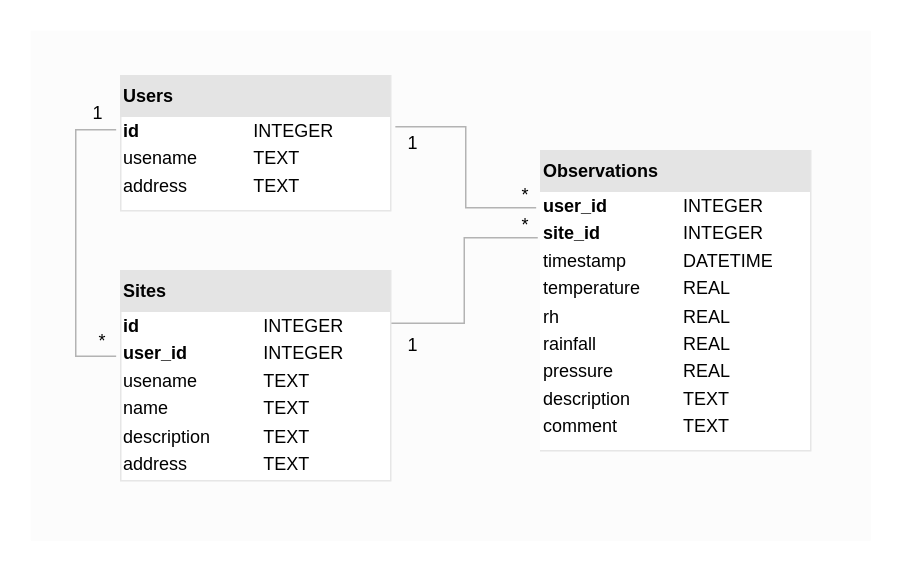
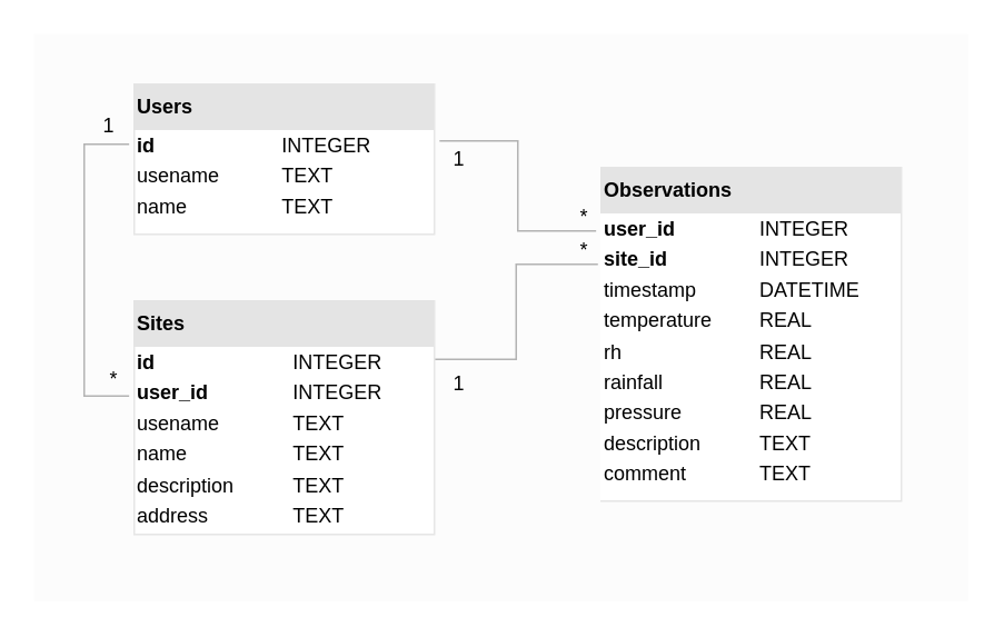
  <mxCell id="0" />
  <mxCell id="1" parent="0" />
  <mxCell id="2" value="" style="rounded=0;whiteSpace=wrap;html=1;strokeColor=none;fillColor=#FCFCFC;fontColor=#333333;" vertex="1" parent="1"><mxGeometry x="20" y="20" width="560" height="340" as="geometry" /></mxCell>
  <mxCell id="3" style="edgeStyle=orthogonalEdgeStyle;rounded=0;orthogonalLoop=1;jettySize=auto;html=1;exitX=1.017;exitY=0.378;exitDx=0;exitDy=0;entryX=-0.017;entryY=0.19;entryDx=0;entryDy=0;entryPerimeter=0;exitPerimeter=0;endArrow=none;endFill=0;strokeColor=#B3B3B3;" edge="1" parent="1" source="4" target="8"><mxGeometry relative="1" as="geometry" /></mxCell>
- <mxCell id="4" value="&lt;div style=&quot;box-sizing: border-box ; width: 100% ; background: rgb(228 , 228 , 228) none repeat scroll 0% 0% ; padding: 2px ; line-height: 200%&quot;&gt;&lt;b&gt;Users&lt;/b&gt;&lt;/div&gt;&lt;table style=&quot;width: 100% ; font-size: 1em&quot; cellspacing=&quot;0&quot; cellpadding=&quot;2&quot; align=&quot;right&quot;&gt;&lt;tbody&gt;&lt;tr&gt;&lt;td&gt;&lt;b&gt;id&lt;/b&gt;&lt;/td&gt;&lt;td&gt;INTEGER&lt;br&gt;&lt;/td&gt;&lt;/tr&gt;&lt;tr&gt;&lt;td&gt;usename&lt;br&gt;&lt;/td&gt;&lt;td&gt;TEXT&lt;br&gt;&lt;/td&gt;&lt;/tr&gt;&lt;tr&gt;&lt;td&gt;address&lt;/td&gt;&lt;td&gt;TEXT&lt;/td&gt;&lt;/tr&gt;&lt;tr&gt;&lt;td&gt;&lt;br&gt;&lt;/td&gt;&lt;td&gt;&lt;br&gt;&lt;/td&gt;&lt;/tr&gt;&lt;/tbody&gt;&lt;/table&gt;" style="verticalAlign=top;align=left;overflow=fill;html=1;strokeColor=#E6E6E6;spacingTop=-1;" vertex="1" parent="1"><mxGeometry x="80" y="50" width="180" height="90" as="geometry" /></mxCell>
+ <mxCell id="4" value="&lt;div style=&quot;box-sizing: border-box ; width: 100% ; background: rgb(228 , 228 , 228) none repeat scroll 0% 0% ; padding: 2px ; line-height: 200%&quot;&gt;&lt;b&gt;Users&lt;/b&gt;&lt;/div&gt;&lt;table style=&quot;width: 100% ; font-size: 1em&quot; cellspacing=&quot;0&quot; cellpadding=&quot;2&quot; align=&quot;right&quot;&gt;&lt;tbody&gt;&lt;tr&gt;&lt;td&gt;&lt;b&gt;id&lt;/b&gt;&lt;/td&gt;&lt;td&gt;INTEGER&lt;br&gt;&lt;/td&gt;&lt;/tr&gt;&lt;tr&gt;&lt;td&gt;usename&lt;br&gt;&lt;/td&gt;&lt;td&gt;TEXT&lt;br&gt;&lt;/td&gt;&lt;/tr&gt;&lt;tr&gt;&lt;td&gt;name&lt;/td&gt;&lt;td&gt;TEXT&lt;/td&gt;&lt;/tr&gt;&lt;tr&gt;&lt;td&gt;&lt;br&gt;&lt;/td&gt;&lt;td&gt;&lt;br&gt;&lt;/td&gt;&lt;/tr&gt;&lt;/tbody&gt;&lt;/table&gt;" style="verticalAlign=top;align=left;overflow=fill;html=1;strokeColor=#E6E6E6;spacingTop=-1;" vertex="1" parent="1"><mxGeometry x="80" y="50" width="180" height="90" as="geometry" /></mxCell>
  <mxCell id="5" style="edgeStyle=elbowEdgeStyle;rounded=0;orthogonalLoop=1;jettySize=auto;html=1;exitX=1;exitY=0.25;exitDx=0;exitDy=0;entryX=-0.011;entryY=0.29;entryDx=0;entryDy=0;entryPerimeter=0;endArrow=none;endFill=0;jumpStyle=none;jumpSize=6;strokeColor=#B3B3B3;" edge="1" parent="1" source="7" target="8"><mxGeometry relative="1" as="geometry"><mxPoint x="349" y="170" as="targetPoint" /></mxGeometry></mxCell>
  <mxCell id="6" style="edgeStyle=elbowEdgeStyle;rounded=0;jumpStyle=none;jumpSize=6;orthogonalLoop=1;jettySize=auto;elbow=vertical;html=1;exitX=-0.017;exitY=0.407;exitDx=0;exitDy=0;entryX=-0.017;entryY=0.4;entryDx=0;entryDy=0;entryPerimeter=0;endArrow=none;endFill=0;strokeColor=#B3B3B3;exitPerimeter=0;" edge="1" parent="1" source="7" target="4"><mxGeometry relative="1" as="geometry"><Array as="points"><mxPoint x="50" y="230" /><mxPoint x="50" y="160" /></Array></mxGeometry></mxCell>
  <mxCell id="7" value="&lt;div style=&quot;box-sizing: border-box ; width: 100% ; background: rgb(228 , 228 , 228) none repeat scroll 0% 0% ; padding: 2px ; line-height: 200%&quot;&gt;&lt;b&gt;Sites&lt;/b&gt;&lt;/div&gt;&lt;table style=&quot;width: 100% ; font-size: 1em&quot; cellspacing=&quot;0&quot; cellpadding=&quot;2&quot;&gt;&lt;tbody&gt;&lt;tr&gt;&lt;td&gt;&lt;b&gt;id&lt;/b&gt;&lt;/td&gt;&lt;td&gt;INTEGER&lt;br&gt;&lt;/td&gt;&lt;/tr&gt;&lt;tr&gt;&lt;td&gt;&lt;b&gt;user_id&lt;/b&gt;&lt;br&gt;&lt;/td&gt;&lt;td&gt;INTEGER&lt;br&gt;&lt;/td&gt;&lt;/tr&gt;&lt;tr&gt;&lt;td&gt;usename&lt;br&gt;&lt;/td&gt;&lt;td&gt;TEXT&lt;br&gt;&lt;/td&gt;&lt;/tr&gt;&lt;tr&gt;&lt;td&gt;name&lt;/td&gt;&lt;td&gt;TEXT&lt;/td&gt;&lt;/tr&gt;&lt;tr&gt;&lt;td&gt;description&lt;br&gt;&lt;/td&gt;&lt;td&gt;TEXT&lt;br&gt;&lt;/td&gt;&lt;/tr&gt;&lt;tr&gt;&lt;td&gt;address&lt;br&gt;&lt;/td&gt;&lt;td&gt;TEXT&lt;/td&gt;&lt;/tr&gt;&lt;tr&gt;&lt;td&gt;&lt;br&gt;&lt;/td&gt;&lt;td&gt;&lt;br&gt;&lt;/td&gt;&lt;/tr&gt;&lt;tr&gt;&lt;td&gt;&lt;br&gt;&lt;/td&gt;&lt;td&gt;&lt;br&gt;&lt;/td&gt;&lt;/tr&gt;&lt;/tbody&gt;&lt;/table&gt;" style="verticalAlign=top;align=left;overflow=fill;html=1;strokeColor=#E6E6E6;" vertex="1" parent="1"><mxGeometry x="80" y="180" width="180" height="140" as="geometry" /></mxCell>
  <mxCell id="8" value="&lt;div style=&quot;box-sizing: border-box ; width: 100% ; background: rgb(228 , 228 , 228) none repeat scroll 0% 0% ; padding: 2px ; line-height: 200%&quot;&gt;&lt;b&gt;Observations&lt;/b&gt;&lt;/div&gt;&lt;table style=&quot;width: 100% ; font-size: 1em ; background-color: rgb(255 , 255 , 255)&quot; cellspacing=&quot;0&quot; cellpadding=&quot;2&quot;&gt;&lt;tbody&gt;&lt;tr&gt;&lt;td&gt;&lt;b&gt;user_id&lt;/b&gt;&lt;br&gt;&lt;/td&gt;&lt;td&gt;INTEGER&lt;br&gt;&lt;/td&gt;&lt;/tr&gt;&lt;tr&gt;&lt;td&gt;&lt;b&gt;site_id&lt;/b&gt;&lt;br&gt;&lt;/td&gt;&lt;td&gt;INTEGER&lt;br&gt;&lt;/td&gt;&lt;/tr&gt;&lt;tr&gt;&lt;td&gt;timestamp&lt;/td&gt;&lt;td&gt;DATETIME&lt;/td&gt;&lt;/tr&gt;&lt;tr&gt;&lt;td&gt;temperature&lt;br&gt;&lt;/td&gt;&lt;td&gt;REAL&lt;br&gt;&lt;/td&gt;&lt;/tr&gt;&lt;tr&gt;&lt;td&gt;rh&lt;br&gt;&lt;/td&gt;&lt;td&gt;REAL&lt;/td&gt;&lt;/tr&gt;&lt;tr&gt;&lt;td&gt;rainfall&lt;br&gt;&lt;/td&gt;&lt;td&gt;REAL&lt;br&gt;&lt;/td&gt;&lt;/tr&gt;&lt;tr&gt;&lt;td&gt;pressure&lt;br&gt;&lt;/td&gt;&lt;td&gt;REAL&lt;br&gt;&lt;/td&gt;&lt;/tr&gt;&lt;tr&gt;&lt;td&gt;description&lt;br&gt;&lt;/td&gt;&lt;td&gt;TEXT&lt;br&gt;&lt;/td&gt;&lt;/tr&gt;&lt;tr&gt;&lt;td&gt;comment&lt;br&gt;&lt;/td&gt;&lt;td&gt;TEXT&lt;br&gt;&lt;/td&gt;&lt;/tr&gt;&lt;tr&gt;&lt;td&gt;&lt;br&gt;&lt;/td&gt;&lt;td&gt;&lt;br&gt;&lt;/td&gt;&lt;/tr&gt;&lt;/tbody&gt;&lt;/table&gt;" style="verticalAlign=top;align=left;overflow=fill;html=1;spacingTop=2;spacingLeft=0;spacing=2;strokeColor=#E6E6E6;" vertex="1" parent="1"><mxGeometry x="360" y="100" width="180" height="200" as="geometry" /></mxCell>
  <mxCell id="9" value="*" style="text;html=1;strokeColor=none;fillColor=none;align=center;verticalAlign=middle;whiteSpace=wrap;rounded=0;" vertex="1" parent="1"><mxGeometry x="330" y="140" width="40" height="20" as="geometry" /></mxCell>
  <mxCell id="10" value="*" style="text;html=1;strokeColor=none;fillColor=none;align=center;verticalAlign=middle;whiteSpace=wrap;rounded=0;" vertex="1" parent="1"><mxGeometry x="330" y="120" width="40" height="20" as="geometry" /></mxCell>
  <mxCell id="11" value="1" style="text;html=1;strokeColor=none;fillColor=none;align=center;verticalAlign=middle;whiteSpace=wrap;rounded=0;" vertex="1" parent="1"><mxGeometry x="250" y="220" width="50" height="20" as="geometry" /></mxCell>
  <mxCell id="12" value="1" style="text;html=1;strokeColor=none;fillColor=none;align=center;verticalAlign=middle;whiteSpace=wrap;rounded=0;" vertex="1" parent="1"><mxGeometry x="250" y="85" width="50" height="20" as="geometry" /></mxCell>
  <mxCell id="13" value="1" style="text;html=1;strokeColor=none;fillColor=none;align=center;verticalAlign=middle;whiteSpace=wrap;rounded=0;" vertex="1" parent="1"><mxGeometry x="40" y="65" width="50" height="20" as="geometry" /></mxCell>
  <mxCell id="14" value="*" style="text;html=1;strokeColor=none;fillColor=none;align=center;verticalAlign=middle;whiteSpace=wrap;rounded=0;" vertex="1" parent="1"><mxGeometry x="48" y="217" width="40" height="20" as="geometry" /></mxCell>
